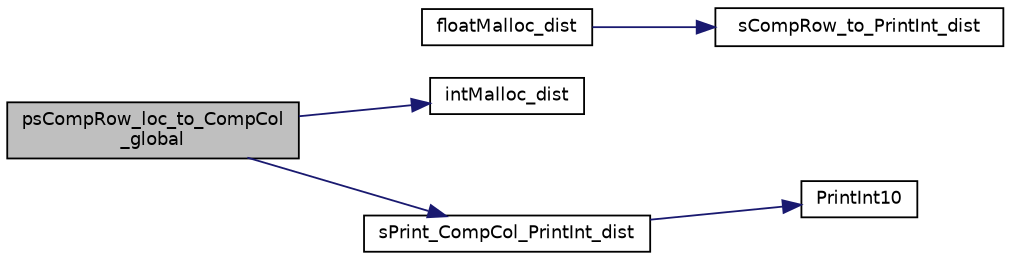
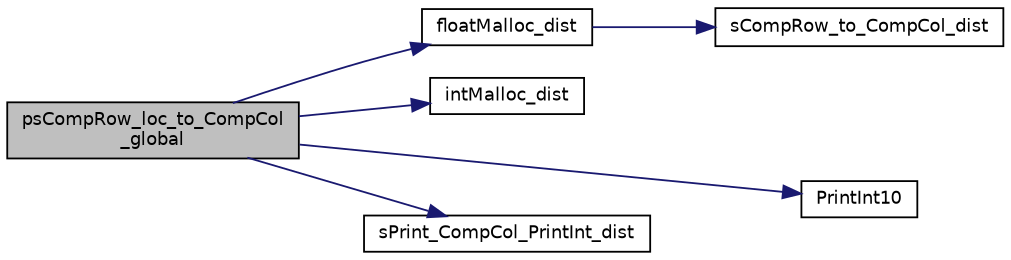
  digraph {
    rankdir=LR
    node [color=black fillcolor=white fontname=Helvetica fontsize=10 shape=record style=filled]
    edge [color=midnightblue fontname=Helvetica fontsize=10 labelfontname=Helvetica labelfontsize=10 style=solid]
    n1 [fillcolor=grey75 fontcolor=black height=0.2 label="psCompRow_loc_to_CompCol\l_global" width=0.4]
    n2 [height=0.2 label=floatMalloc_dist width=0.4]
    n3 [height=0.2 label=intMalloc_dist width=0.4]
    n4 [height=0.2 label=PrintInt10 width=0.4]
    n5 [height=0.2 label=sPrint_CompCol_PrintInt_dist width=0.4]
-   n6 [height=0.2 label=sCompRow_to_PrintInt_dist width=0.4]
+   n6 [height=0.2 label=sCompRow_to_CompCol_dist width=0.4]
+   n1 -> n2
    n1 -> n3
-   n5 -> n4
+   n1 -> n4
    n1 -> n5
    n2 -> n6
  }
